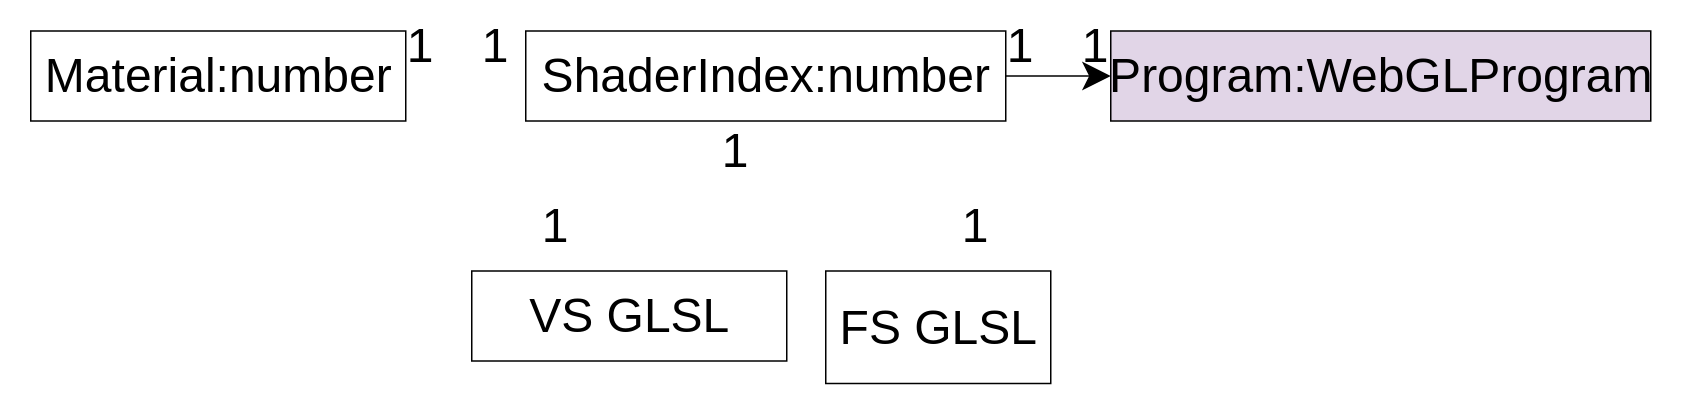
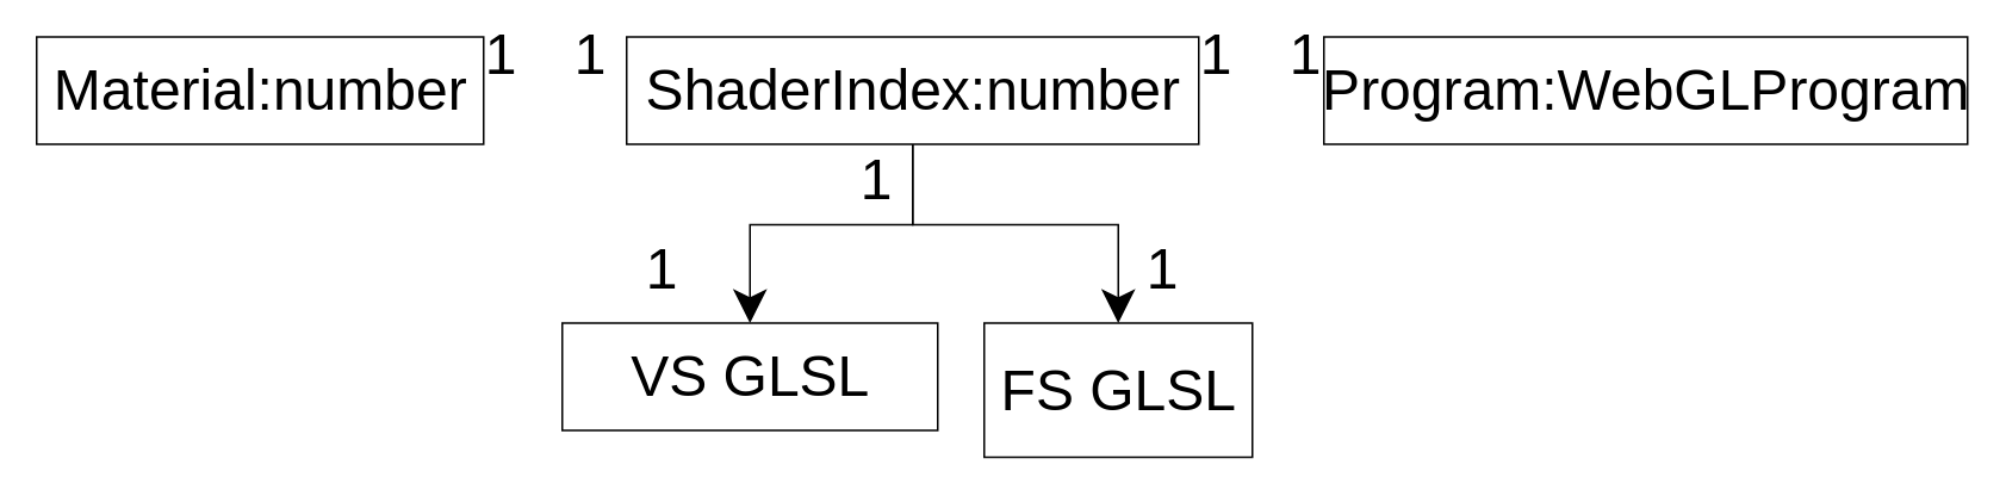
  <mxCell id="0" />
  <mxCell id="1" parent="0" />
  <mxCell id="2" value="Material:number" style="html=1;fontSize=32;" parent="1" vertex="1"><mxGeometry x="20" y="20" width="250" height="60" as="geometry" /></mxCell>
- <mxCell id="4" style="edgeStyle=orthogonalEdgeStyle;rounded=0;orthogonalLoop=1;jettySize=auto;html=1;startSize=16;endSize=16;" edge="1" parent="1" source="5" target="6"><mxGeometry relative="1" as="geometry" /></mxCell>
+ <mxCell id="3" value="" style="edgeStyle=orthogonalEdgeStyle;rounded=0;orthogonalLoop=1;jettySize=auto;html=1;endSize=16;" edge="1" parent="1" source="5" target="11"><mxGeometry relative="1" as="geometry" /></mxCell>
+ <mxCell id="4" style="edgeStyle=orthogonalEdgeStyle;rounded=0;orthogonalLoop=1;jettySize=auto;html=1;entryX=0.5;entryY=0;entryDx=0;entryDy=0;startSize=16;endSize=16;" edge="1" parent="1" source="5" target="12"><mxGeometry relative="1" as="geometry" /></mxCell>
  <mxCell id="5" value="ShaderIndex:number" style="html=1;fontSize=32;" parent="1" vertex="1"><mxGeometry x="350" y="20" width="320" height="60" as="geometry" /></mxCell>
- <mxCell id="6" value="Program:WebGLProgram" style="html=1;fontSize=32;fillColor=#e1d5e7;" parent="1" vertex="1"><mxGeometry x="740" y="20" width="360" height="60" as="geometry" /></mxCell>
+ <mxCell id="6" value="Program:WebGLProgram" style="html=1;fontSize=32;" parent="1" vertex="1"><mxGeometry x="740" y="20" width="360" height="60" as="geometry" /></mxCell>
  <mxCell id="7" value="&lt;font style=&quot;font-size: 32px&quot;&gt;1&lt;/font&gt;" style="text;html=1;strokeColor=none;fillColor=none;align=center;verticalAlign=middle;whiteSpace=wrap;rounded=0;" parent="1" vertex="1"><mxGeometry x="260" y="20" width="40" height="20" as="geometry" /></mxCell>
  <mxCell id="8" value="&lt;font style=&quot;font-size: 32px&quot;&gt;1&lt;/font&gt;" style="text;html=1;strokeColor=none;fillColor=none;align=center;verticalAlign=middle;whiteSpace=wrap;rounded=0;" parent="1" vertex="1"><mxGeometry x="310" y="20" width="40" height="20" as="geometry" /></mxCell>
  <mxCell id="9" value="&lt;font style=&quot;font-size: 32px&quot;&gt;1&lt;/font&gt;" style="text;html=1;strokeColor=none;fillColor=none;align=center;verticalAlign=middle;whiteSpace=wrap;rounded=0;" parent="1" vertex="1"><mxGeometry x="660" y="20" width="40" height="20" as="geometry" /></mxCell>
  <mxCell id="10" value="&lt;font style=&quot;font-size: 32px&quot;&gt;1&lt;/font&gt;" style="text;html=1;strokeColor=none;fillColor=none;align=center;verticalAlign=middle;whiteSpace=wrap;rounded=0;" parent="1" vertex="1"><mxGeometry x="710" y="20" width="40" height="20" as="geometry" /></mxCell>
  <mxCell id="11" value="VS GLSL" style="html=1;fontSize=32;" vertex="1" parent="1"><mxGeometry x="314" y="180" width="210" height="60" as="geometry" /></mxCell>
  <mxCell id="12" value="FS GLSL" style="html=1;fontSize=32;" vertex="1" parent="1"><mxGeometry x="550" y="180" width="150" height="75" as="geometry" /></mxCell>
  <mxCell id="13" value="&lt;font style=&quot;font-size: 32px&quot;&gt;1&lt;/font&gt;" style="text;html=1;strokeColor=none;fillColor=none;align=center;verticalAlign=middle;whiteSpace=wrap;rounded=0;" vertex="1" parent="1"><mxGeometry x="470" y="90" width="40" height="20" as="geometry" /></mxCell>
  <mxCell id="14" value="&lt;font style=&quot;font-size: 32px&quot;&gt;1&lt;/font&gt;" style="text;html=1;strokeColor=none;fillColor=none;align=center;verticalAlign=middle;whiteSpace=wrap;rounded=0;" vertex="1" parent="1"><mxGeometry x="350" y="140" width="40" height="20" as="geometry" /></mxCell>
  <mxCell id="15" value="&lt;font style=&quot;font-size: 32px&quot;&gt;1&lt;/font&gt;" style="text;html=1;strokeColor=none;fillColor=none;align=center;verticalAlign=middle;whiteSpace=wrap;rounded=0;" vertex="1" parent="1"><mxGeometry x="630" y="140" width="40" height="20" as="geometry" /></mxCell>
